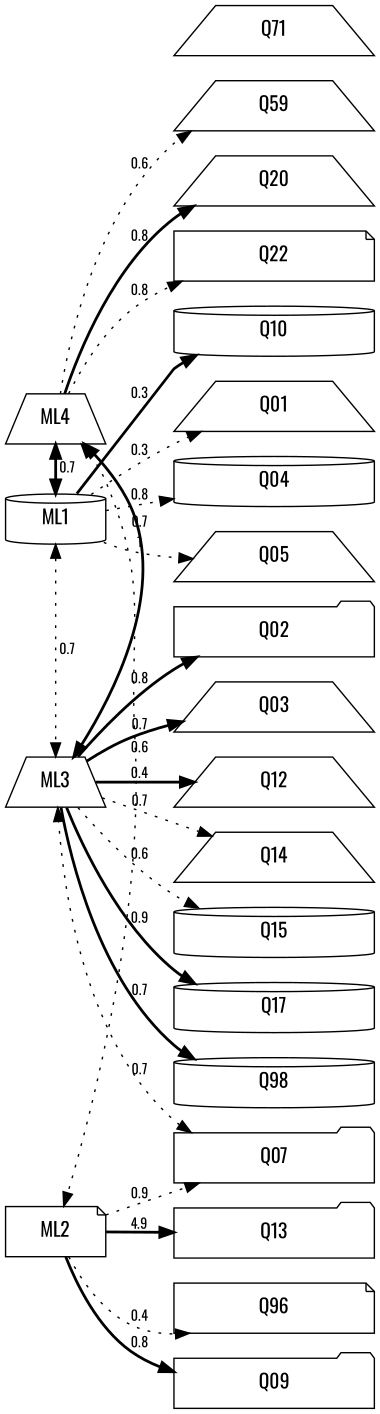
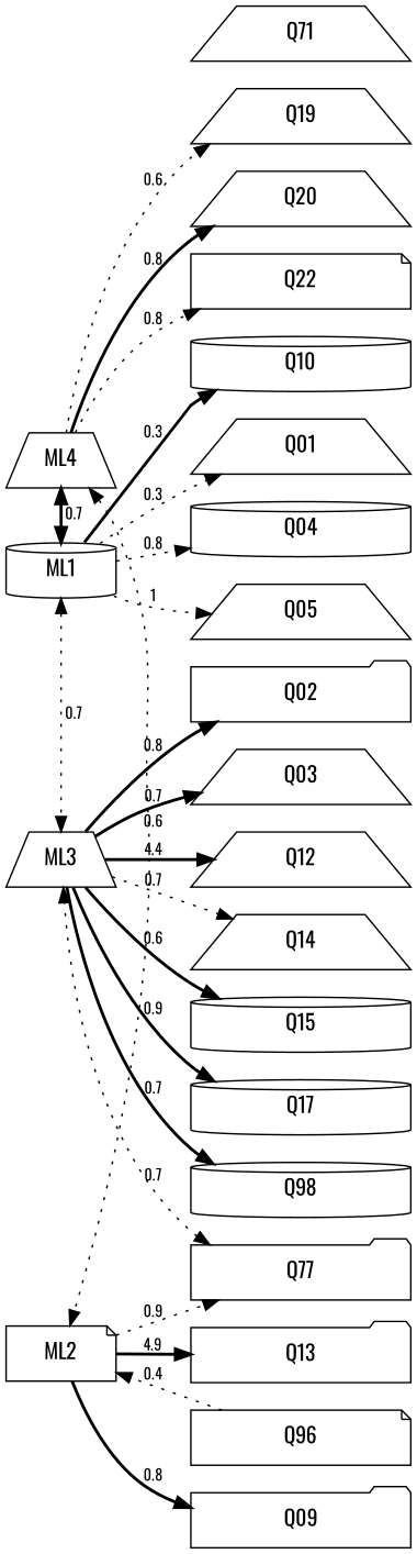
  digraph {
    fontname=Oswald
    rankdir=RL
    node [fontname=Oswald fontsize=14 shape=trapezium]
    edge [fontname=Oswald fontsize=10 style=dotted]
    n1 [label=Q01 width=2]
    n2 [label=Q02 shape=folder width=2]
    n3 [label=Q03 width=2]
    n4 [label=Q04 shape=cylinder width=2]
    n5 [label=Q05 width=2]
    n6 [label=Q96 shape=note width=2]
-   n7 [label=Q07 shape=folder width=2]
+   n7 [label=Q77 shape=folder width=2]
    n8 [label=Q09 shape=folder width=2]
    n9 [label=Q10 shape=cylinder width=2]
    n10 [label=Q71 width=2]
    n11 [label=Q12 width=2]
    n12 [label=Q13 shape=folder width=2]
    n13 [label=Q14 width=2]
    n14 [label=Q15 shape=cylinder width=2]
    n15 [label=Q17 shape=cylinder width=2]
    n16 [label=Q98 shape=cylinder width=2]
-   n17 [label=Q59 width=2]
+   n17 [label=Q19 width=2]
    n18 [label=Q20 width=2]
    n19 [label=Q22 shape=note width=2]
    ML3 [width=1]
    ML2 [shape=note width=1]
    ML1 [shape=cylinder width=1]
    ML4 [width=1]
    subgraph sub_1 {
      rank=same
      n1
      n2
      n3
      n4
      n5
      n6
      n7
      n8
      n9
      n10
      n11
      n12
      n13
      n14
      n15
      n16
      n17
      n18
      n19
    }
    subgraph sub_2 {
      rank=same
      ML3
      ML2
      ML1
      ML4
    }
    n7 -> ML3 [dir=both label=0.7]
    ML3 -> n2 [label=0.8 style=bold]
    ML3 -> n3 [label=0.7 style=bold]
-   ML3 -> n11 [label=0.4 style=bold]
+   ML3 -> n11 [label=4.4 style=bold]
    ML3 -> n13 [label=0.7]
-   ML3 -> n14 [label=0.6]
+   ML3 -> n14 [label=0.6 style=bold]
    ML3 -> n15 [label=0.9 style=bold]
    ML3 -> n16 [label=0.7 style=bold]
-   ML2 -> n6 [label=0.4]
+   n6 -> ML2 [label=0.4]
    ML2 -> n7 [label=0.9]
    ML2 -> n8 [label=0.8 style=bold]
    ML2 -> n12 [label=4.9 style=bold]
    ML1 -> n1 [label=0.3]
    ML1 -> n4 [label=0.8]
    ML1 -> n5 [label=1]
    ML1 -> n9 [label=0.3 style=bold]
    ML1 -> ML3 [dir=both label=0.7]
    ML4 -> n17 [label=0.6]
    ML4 -> n18 [label=0.8 style=bold]
    ML4 -> n19 [label=0.8]
-   ML4 -> ML3 [dir=both label=0.7 style=bold]
    ML4 -> ML2 [dir=both label=0.6]
    ML4 -> ML1 [dir=both label=0.7 style=bold]
  }
